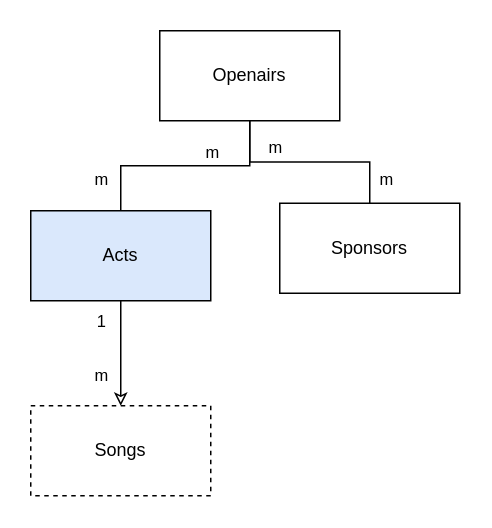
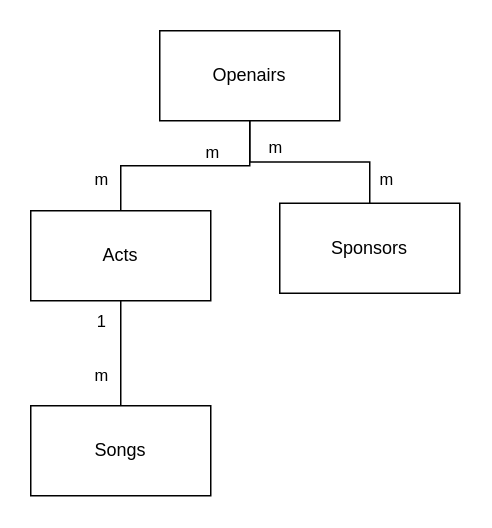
  <mxCell id="0" />
  <mxCell id="1" parent="0" />
  <mxCell id="2" value="" style="edgeStyle=orthogonalEdgeStyle;rounded=0;orthogonalLoop=1;jettySize=auto;html=1;endArrow=none;endFill=0;" parent="1" source="8" target="14" edge="1"><mxGeometry relative="1" as="geometry" /></mxCell>
  <mxCell id="3" value="m" style="edgeLabel;html=1;align=center;verticalAlign=middle;resizable=0;points=[];" parent="2" vertex="1" connectable="0"><mxGeometry x="-0.216" y="3" relative="1" as="geometry"><mxPoint x="-9" y="-7" as="offset" /></mxGeometry></mxCell>
  <mxCell id="4" value="m" style="edgeLabel;html=1;align=center;verticalAlign=middle;resizable=0;points=[];" parent="2" vertex="1" connectable="0"><mxGeometry x="0.748" y="1" relative="1" as="geometry"><mxPoint x="9" as="offset" /></mxGeometry></mxCell>
  <mxCell id="5" style="edgeStyle=orthogonalEdgeStyle;rounded=0;orthogonalLoop=1;jettySize=auto;html=1;endArrow=none;endFill=0;" parent="1" source="8" target="12" edge="1"><mxGeometry relative="1" as="geometry" /></mxCell>
  <mxCell id="6" value="m" style="edgeLabel;html=1;align=center;verticalAlign=middle;resizable=0;points=[];" parent="5" vertex="1" connectable="0"><mxGeometry x="0.704" y="1" relative="1" as="geometry"><mxPoint x="-15" as="offset" /></mxGeometry></mxCell>
  <mxCell id="7" value="m" style="edgeLabel;html=1;align=center;verticalAlign=middle;resizable=0;points=[];" parent="5" vertex="1" connectable="0"><mxGeometry x="-0.394" y="1" relative="1" as="geometry"><mxPoint x="-12" y="-11" as="offset" /></mxGeometry></mxCell>
  <mxCell id="8" value="Openairs" style="whiteSpace=wrap;html=1;" parent="1" vertex="1"><mxGeometry x="106" y="20" width="120" height="60" as="geometry" /></mxCell>
- <mxCell id="9" value="" style="edgeStyle=orthogonalEdgeStyle;rounded=0;orthogonalLoop=1;jettySize=auto;html=1;endArrow=classic;endFill=0;" parent="1" source="12" target="13" edge="1"><mxGeometry relative="1" as="geometry" /></mxCell>
+ <mxCell id="9" value="" style="edgeStyle=orthogonalEdgeStyle;rounded=0;orthogonalLoop=1;jettySize=auto;html=1;endArrow=none;endFill=0;" parent="1" source="12" target="13" edge="1"><mxGeometry relative="1" as="geometry" /></mxCell>
  <mxCell id="10" value="m" style="edgeLabel;html=1;align=center;verticalAlign=middle;resizable=0;points=[];" parent="9" vertex="1" connectable="0"><mxGeometry x="0.412" y="-2" relative="1" as="geometry"><mxPoint x="-12" as="offset" /></mxGeometry></mxCell>
  <mxCell id="11" value="1" style="edgeLabel;html=1;align=center;verticalAlign=middle;resizable=0;points=[];" parent="9" vertex="1" connectable="0"><mxGeometry x="-0.624" relative="1" as="geometry"><mxPoint x="-14" as="offset" /></mxGeometry></mxCell>
- <mxCell id="12" value="Acts" style="whiteSpace=wrap;html=1;fillColor=#dae8fc;" parent="1" vertex="1"><mxGeometry x="20" y="140" width="120" height="60" as="geometry" /></mxCell>
- <mxCell id="13" value="Songs" style="whiteSpace=wrap;html=1;dashed=1;" parent="1" vertex="1"><mxGeometry x="20" y="270" width="120" height="60" as="geometry" /></mxCell>
+ <mxCell id="12" value="Acts" style="whiteSpace=wrap;html=1;" parent="1" vertex="1"><mxGeometry x="20" y="140" width="120" height="60" as="geometry" /></mxCell>
+ <mxCell id="13" value="Songs" style="whiteSpace=wrap;html=1;" parent="1" vertex="1"><mxGeometry x="20" y="270" width="120" height="60" as="geometry" /></mxCell>
  <mxCell id="14" value="Sponsors" style="whiteSpace=wrap;html=1;" parent="1" vertex="1"><mxGeometry x="186" y="135" width="120" height="60" as="geometry" /></mxCell>
